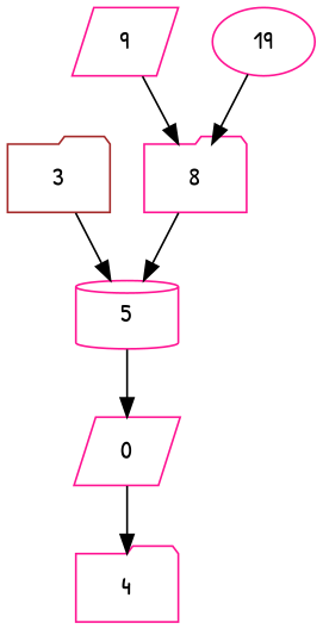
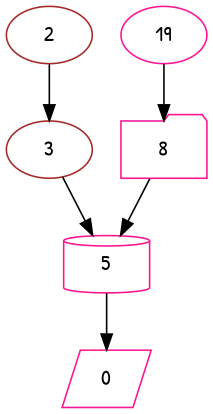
  digraph {
    fontname="Patrick Hand"
    node [Processor=0 Weight=2 color=deeppink fontname="Patrick Hand" shape=folder]
    edge [Weight=5 fontname="Patrick Hand"]
-   3 [Start=12 color=brown]
+   2 [Start=4 Weight=8 color=brown shape=ellipse]
+   3 [Start=12 color=brown shape=ellipse]
    5 [Processor=1 Start=32 Weight=3 shape=cylinder]
    n4 [Processor=1 Start=35 Weight=9 label=0 shape=parallelogram]
-   4 [Processor=1 Start=46 Weight=9]
-   9 [Start=24 Weight=4 shape=parallelogram]
    8 [Processor=1 Start=44]
    n8 [Start=28 Weight=10 label=19 shape=ellipse]
+   2 -> 3
    3 -> 5 [Weight=18]
    5 -> n4 [Weight=15]
-   n4 -> 4 [Weight=18]
-   9 -> 8 [Weight=15]
    8 -> 5 [Weight=9]
    n8 -> 8
  }
